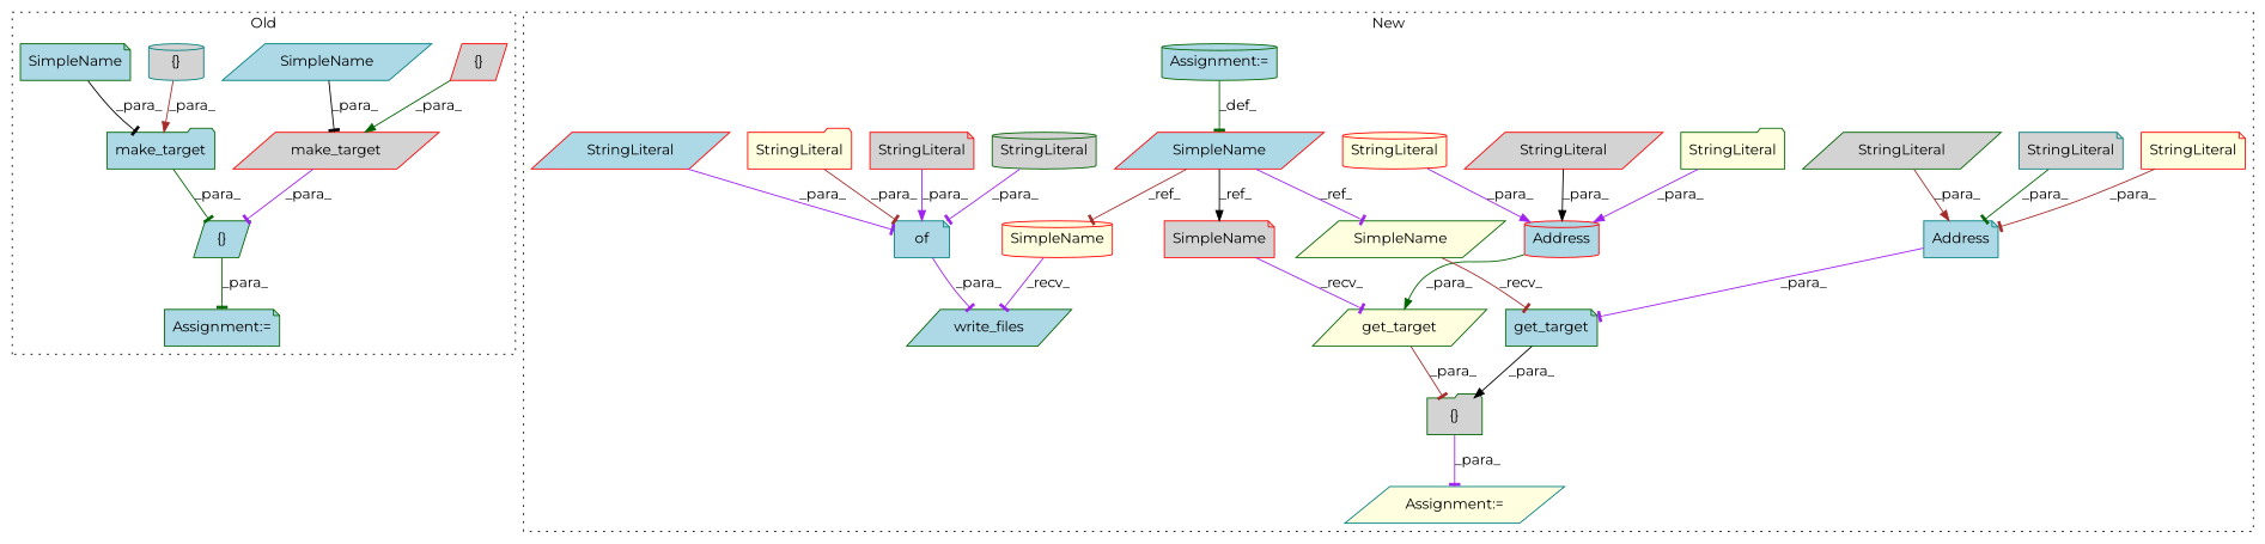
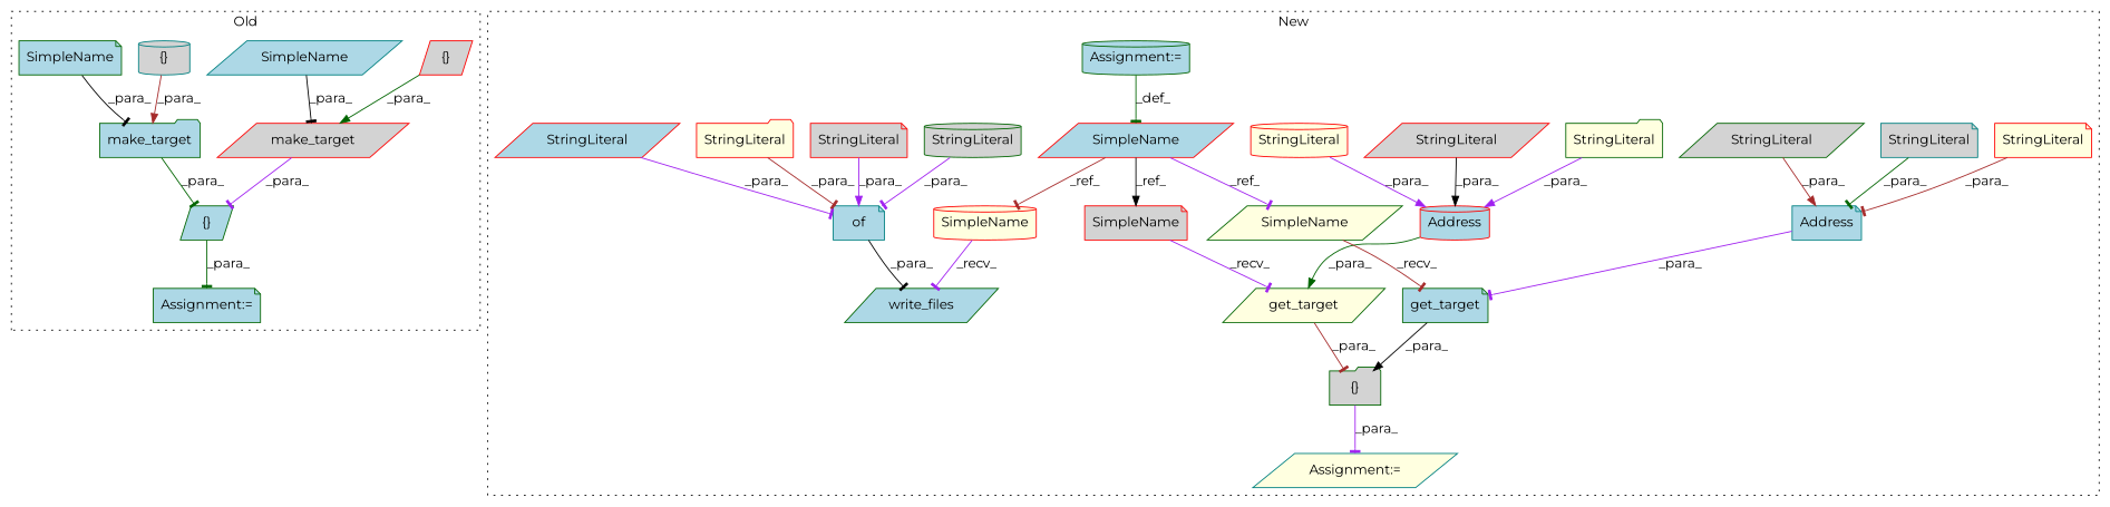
  digraph {
    fontname=Montserrat
    node [a=45 l=11 s=2776 shape=parallelogram style=filled fillcolor=lightblue color=darkgreen fontname=Montserrat]
    edge [color=purple arrowhead=tee fontname=Montserrat]
    n1 [a=32 l="12,1" label=make_target s="3941,3987" shape=folder]
    n2 [a=4 l="1,1" label="{}" s="3974,3986" shape=cylinder fillcolor=lightgrey color=teal]
    n3 [a=7 l=1 label="Assignment:=" s=3922 shape=note]
    n4 [a=32 l="12,1" label=make_target s="3989,4034" fillcolor=lightgrey color=red]
    n5 [a=4 l="1,1" label="{}" s="4022,4033" fillcolor=lightgrey color=red]
    n6 [a=4 l="1,1" label="{}" s="3940,4035"]
    n7 [a=42 label=SimpleName s=4001 color=teal]
    n8 [a=42 label=SimpleName s=3953 shape=note]
    n9 [a=32 l="11,1" label=get_target s="2939,2975" fillcolor=lightyellow]
    n10 [a=32 l="8,1" label=Address s="2950,2974" shape=cylinder color=red]
    n11 [l=9 label=StringLiteral s=2965 shape=folder fillcolor=lightyellow]
    n12 [l=2 label=StringLiteral s=2958 fillcolor=lightgrey color=red]
    n13 [l=3 label=StringLiteral s=2961 shape=cylinder fillcolor=lightyellow color=red]
    n14 [a=7 l=1 label="Assignment:=" s=2908 fillcolor=lightyellow color=teal]
    n15 [a=42 label=SimpleName color=red]
    n16 [a=32 l="12,1" label=write_files s="2805,2897"]
    n17 [a=32 l="3,1" label=of s="2821,2896" shape=note color=teal]
    n18 [l=8 label=StringLiteral s=2844 shape=cylinder fillcolor=lightgrey]
    n19 [l=7 label=StringLiteral s=2862 shape=note fillcolor=lightgrey color=red]
    n20 [l=9 label=StringLiteral s=2824 shape=folder fillcolor=lightyellow color=red]
    n21 [l=26 label=StringLiteral s=2870 color=red]
    n22 [a=4 l="1,1" label="{}" s="2926,3025" shape=folder fillcolor=lightgrey]
    n23 [a=32 l="8,1" label=Address s="3000,3023" shape=note color=teal]
    n24 [l=8 label=StringLiteral s=3015 fillcolor=lightgrey]
    n25 [l=2 label=StringLiteral s=3008 shape=note fillcolor=lightyellow color=red]
    n26 [l=3 label=StringLiteral s=3011 shape=note fillcolor=lightgrey color=teal]
    n27 [a=32 l="11,1" label=get_target s="2989,3024" shape=note]
    n28 [a=7 label="Assignment:=" shape=cylinder]
    n29 [a=42 label=SimpleName s=2927 shape=note fillcolor=lightgrey color=red]
    n30 [a=42 label=SimpleName s=2977 fillcolor=lightyellow]
    n31 [a=42 label=SimpleName s=2793 shape=cylinder fillcolor=lightyellow color=red]
    subgraph cluster_1 {
      label=Old
      style=dotted
      n1
      n2
      n3
      n4
      n5
      n6
      n7
      n8
    }
    subgraph cluster_2 {
      label=New
      style=dotted
      n9
      n10
      n11
      n12
      n13
      n14
      n15
      n16
      n17
      n18
      n19
      n20
      n21
      n22
      n23
      n24
      n25
      n26
      n27
      n28
      n29
      n30
      n31
    }
    n1 -> n6 [label=_para_ color=darkgreen]
    n2 -> n1 [label=_para_ color=brown arrowhead=normal]
    n4 -> n6 [label=_para_]
    n5 -> n4 [label=_para_ color=darkgreen arrowhead=normal]
    n6 -> n3 [label=_para_ color=darkgreen]
    n7 -> n4 [label=_para_ color=black]
    n8 -> n1 [label=_para_ color=black]
    n9 -> n22 [label=_para_ color=brown]
    n10 -> n9 [label=_para_ color=darkgreen arrowhead=normal]
    n11 -> n10 [label=_para_ arrowhead=normal]
    n12 -> n10 [label=_para_ color=black arrowhead=normal]
    n13 -> n10 [label=_para_ arrowhead=normal]
    n15 -> n29 [label=_ref_ color=black arrowhead=normal]
    n15 -> n30 [label=_ref_]
    n15 -> n31 [label=_ref_ color=brown]
-   n17 -> n16 [label=_para_]
+   n17 -> n16 [label=_para_ color=black]
    n18 -> n17 [label=_para_]
    n19 -> n17 [label=_para_ arrowhead=normal]
    n20 -> n17 [label=_para_ color=brown]
    n21 -> n17 [label=_para_]
    n22 -> n14 [label=_para_]
    n23 -> n27 [label=_para_]
    n24 -> n23 [label=_para_ color=brown arrowhead=normal]
    n25 -> n23 [label=_para_ color=brown]
    n26 -> n23 [label=_para_ color=darkgreen]
    n27 -> n22 [label=_para_ color=black arrowhead=normal]
    n28 -> n15 [label=_def_ color=darkgreen]
    n29 -> n9 [label=_recv_]
    n30 -> n27 [label=_recv_ color=brown]
    n31 -> n16 [label=_recv_]
  }
